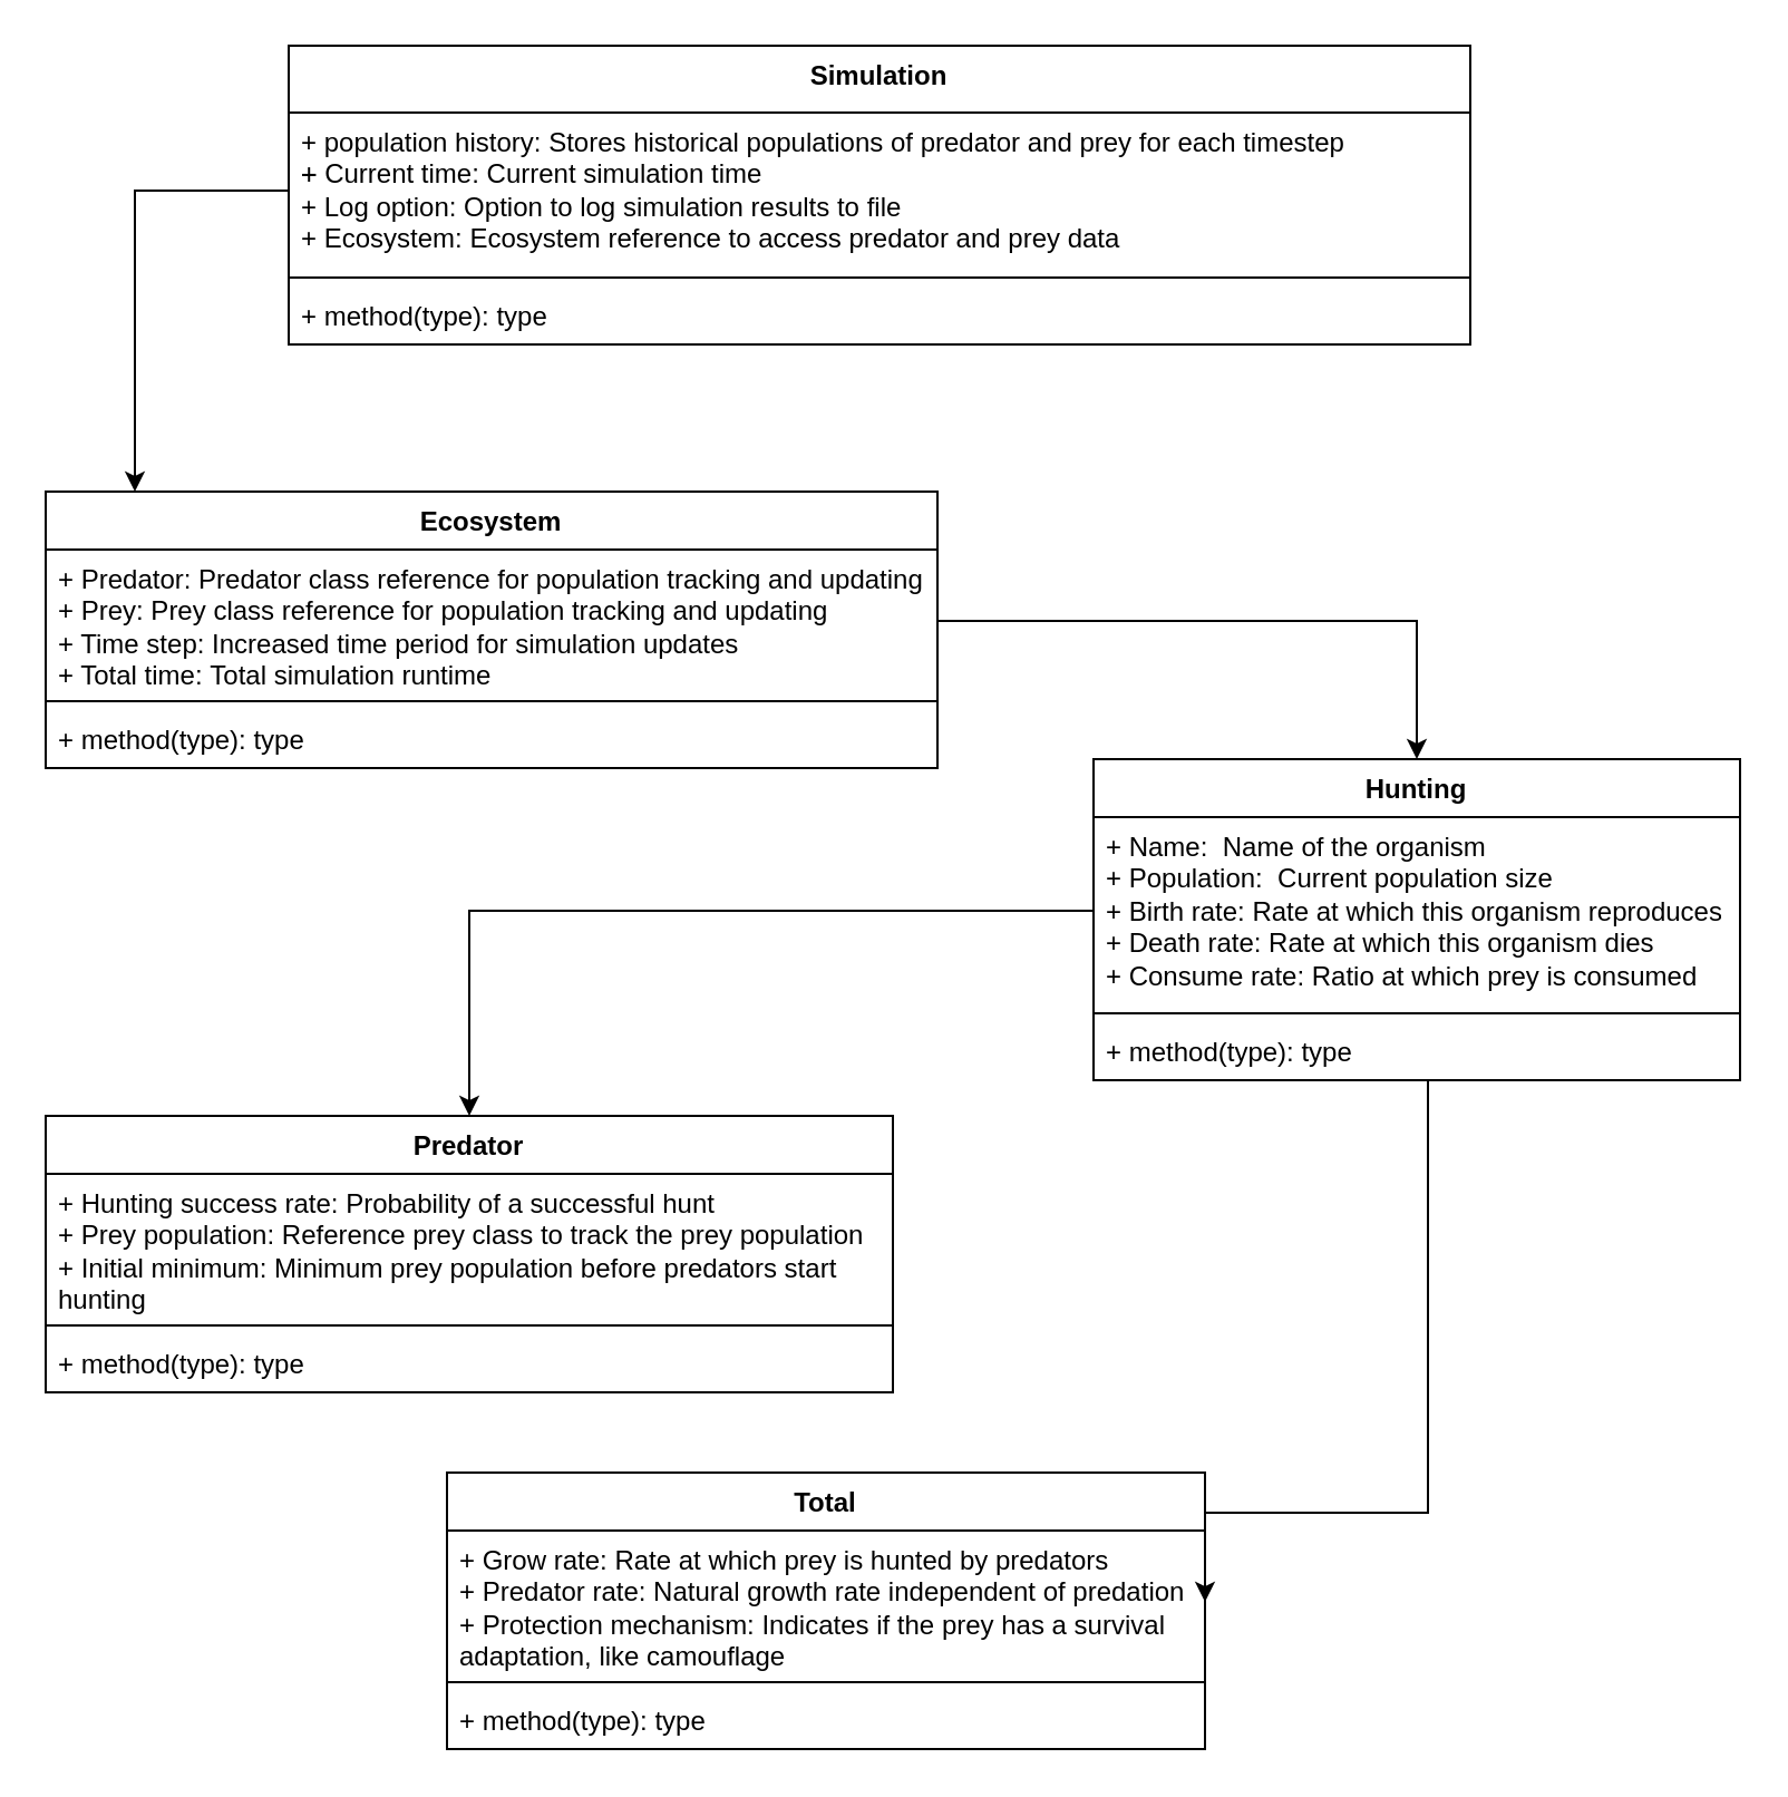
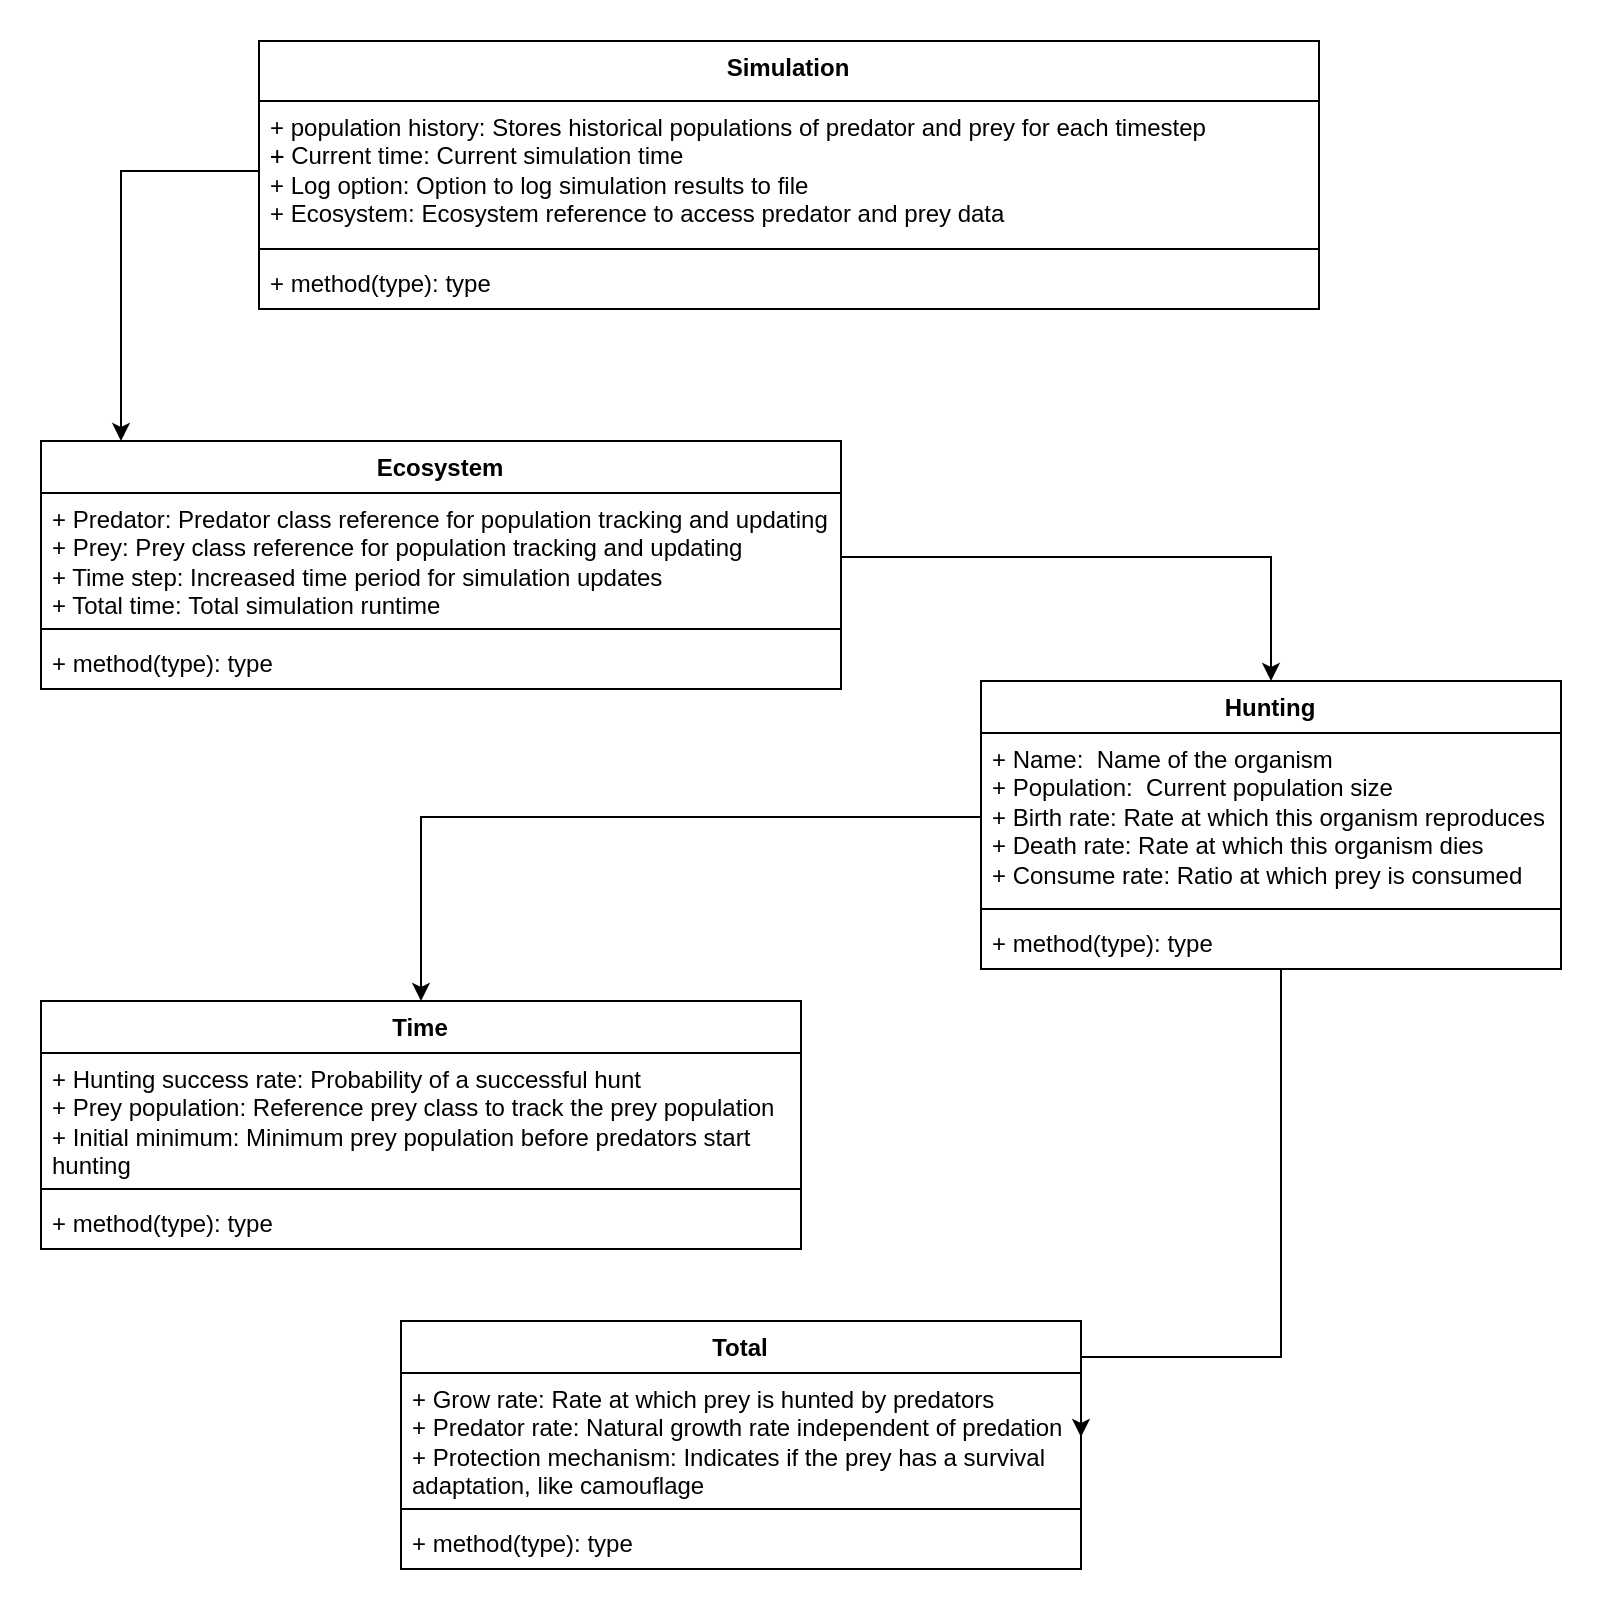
  <mxCell id="0" />
  <mxCell id="1" parent="0" />
  <mxCell id="2" value="Ecosystem" style="swimlane;fontStyle=1;align=center;verticalAlign=top;childLayout=stackLayout;horizontal=1;startSize=26;horizontalStack=0;resizeParent=1;resizeParentMax=0;resizeLast=0;collapsible=1;marginBottom=0;whiteSpace=wrap;html=1;" vertex="1" parent="1"><mxGeometry x="20" y="220" width="400" height="124" as="geometry" /></mxCell>
  <mxCell id="3" value="+ Predator: Predator class reference for population tracking and updating&lt;div&gt;+ Prey: Prey class reference for population tracking and updating&lt;br&gt;&lt;div&gt;&lt;font face=&quot;Helvetica&quot;&gt;+ Time step:&amp;nbsp;&lt;/font&gt;&lt;span style=&quot;background-color: initial;&quot;&gt;Increased time period for simulation updates&lt;/span&gt;&lt;/div&gt;&lt;div&gt;&lt;font face=&quot;Helvetica&quot;&gt;+ Total time:&amp;nbsp;&lt;/font&gt;&lt;span style=&quot;background-color: initial;&quot;&gt;Total simulation runtime&lt;/span&gt;&lt;/div&gt;&lt;/div&gt;" style="text;strokeColor=none;fillColor=none;align=left;verticalAlign=top;spacingLeft=4;spacingRight=4;overflow=hidden;rotatable=0;points=[[0,0.5],[1,0.5]];portConstraint=eastwest;whiteSpace=wrap;html=1;" vertex="1" parent="2"><mxGeometry y="26" width="400" height="64" as="geometry" /></mxCell>
  <mxCell id="4" value="" style="line;strokeWidth=1;fillColor=none;align=left;verticalAlign=middle;spacingTop=-1;spacingLeft=3;spacingRight=3;rotatable=0;labelPosition=right;points=[];portConstraint=eastwest;strokeColor=inherit;" vertex="1" parent="2"><mxGeometry y="90" width="400" height="8" as="geometry" /></mxCell>
  <mxCell id="5" value="+ method(type): type" style="text;strokeColor=none;fillColor=none;align=left;verticalAlign=top;spacingLeft=4;spacingRight=4;overflow=hidden;rotatable=0;points=[[0,0.5],[1,0.5]];portConstraint=eastwest;whiteSpace=wrap;html=1;" vertex="1" parent="2"><mxGeometry y="98" width="400" height="26" as="geometry" /></mxCell>
- <mxCell id="6" value="Predator" style="swimlane;fontStyle=1;align=center;verticalAlign=top;childLayout=stackLayout;horizontal=1;startSize=26;horizontalStack=0;resizeParent=1;resizeParentMax=0;resizeLast=0;collapsible=1;marginBottom=0;whiteSpace=wrap;html=1;" vertex="1" parent="1"><mxGeometry x="20" y="500" width="380" height="124" as="geometry" /></mxCell>
+ <mxCell id="6" value="Time" style="swimlane;fontStyle=1;align=center;verticalAlign=top;childLayout=stackLayout;horizontal=1;startSize=26;horizontalStack=0;resizeParent=1;resizeParentMax=0;resizeLast=0;collapsible=1;marginBottom=0;whiteSpace=wrap;html=1;" vertex="1" parent="1"><mxGeometry x="20" y="500" width="380" height="124" as="geometry" /></mxCell>
  <mxCell id="7" value="&lt;div&gt;+ Hunting success rate:&amp;nbsp;Probability of a successful hunt&lt;/div&gt;&lt;div&gt;+ Prey population:&amp;nbsp;Reference prey class to track the prey population&lt;/div&gt;&lt;div&gt;+&amp;nbsp;Initial minimum:&amp;nbsp;Minimum prey population before predators start hunting&lt;/div&gt;" style="text;strokeColor=none;fillColor=none;align=left;verticalAlign=top;spacingLeft=4;spacingRight=4;overflow=hidden;rotatable=0;points=[[0,0.5],[1,0.5]];portConstraint=eastwest;whiteSpace=wrap;html=1;" vertex="1" parent="6"><mxGeometry y="26" width="380" height="64" as="geometry" /></mxCell>
  <mxCell id="8" value="" style="line;strokeWidth=1;fillColor=none;align=left;verticalAlign=middle;spacingTop=-1;spacingLeft=3;spacingRight=3;rotatable=0;labelPosition=right;points=[];portConstraint=eastwest;strokeColor=inherit;" vertex="1" parent="6"><mxGeometry y="90" width="380" height="8" as="geometry" /></mxCell>
  <mxCell id="9" value="+ method(type): type" style="text;strokeColor=none;fillColor=none;align=left;verticalAlign=top;spacingLeft=4;spacingRight=4;overflow=hidden;rotatable=0;points=[[0,0.5],[1,0.5]];portConstraint=eastwest;whiteSpace=wrap;html=1;" vertex="1" parent="6"><mxGeometry y="98" width="380" height="26" as="geometry" /></mxCell>
  <mxCell id="10" value="Hunting" style="swimlane;fontStyle=1;align=center;verticalAlign=top;childLayout=stackLayout;horizontal=1;startSize=26;horizontalStack=0;resizeParent=1;resizeParentMax=0;resizeLast=0;collapsible=1;marginBottom=0;whiteSpace=wrap;html=1;" vertex="1" parent="1"><mxGeometry x="490" y="340" width="290" height="144" as="geometry" /></mxCell>
  <mxCell id="11" value="+ Name:&amp;nbsp; Name of the organism&lt;div&gt;+ Population:&amp;nbsp; Current population size&lt;/div&gt;&lt;div&gt;+ Birth rate:&amp;nbsp;Rate at which this organism reproduces&lt;/div&gt;&lt;div&gt;+ Death rate:&amp;nbsp;Rate at which this organism dies&amp;nbsp;&lt;/div&gt;&lt;div&gt;+ Consume rate:&amp;nbsp;Ratio at which prey is consumed&lt;/div&gt;" style="text;strokeColor=none;fillColor=none;align=left;verticalAlign=top;spacingLeft=4;spacingRight=4;overflow=hidden;rotatable=0;points=[[0,0.5],[1,0.5]];portConstraint=eastwest;whiteSpace=wrap;html=1;" vertex="1" parent="10"><mxGeometry y="26" width="290" height="84" as="geometry" /></mxCell>
  <mxCell id="12" value="" style="line;strokeWidth=1;fillColor=none;align=left;verticalAlign=middle;spacingTop=-1;spacingLeft=3;spacingRight=3;rotatable=0;labelPosition=right;points=[];portConstraint=eastwest;strokeColor=inherit;" vertex="1" parent="10"><mxGeometry y="110" width="290" height="8" as="geometry" /></mxCell>
  <mxCell id="13" value="+ method(type): type" style="text;strokeColor=none;fillColor=none;align=left;verticalAlign=top;spacingLeft=4;spacingRight=4;overflow=hidden;rotatable=0;points=[[0,0.5],[1,0.5]];portConstraint=eastwest;whiteSpace=wrap;html=1;" vertex="1" parent="10"><mxGeometry y="118" width="290" height="26" as="geometry" /></mxCell>
  <mxCell id="14" value="Total" style="swimlane;fontStyle=1;align=center;verticalAlign=top;childLayout=stackLayout;horizontal=1;startSize=26;horizontalStack=0;resizeParent=1;resizeParentMax=0;resizeLast=0;collapsible=1;marginBottom=0;whiteSpace=wrap;html=1;" vertex="1" parent="1"><mxGeometry x="200" y="660" width="340" height="124" as="geometry" /></mxCell>
  <mxCell id="15" value="+ Grow rate:&amp;nbsp;Rate at which prey is hunted by predators&lt;div&gt;+ Predator rate:&amp;nbsp;Natural growth rate independent of predation&lt;/div&gt;&lt;div&gt;+ Protection mechanism:&amp;nbsp;Indicates if the prey has a survival adaptation, like camouflage&lt;/div&gt;" style="text;strokeColor=none;fillColor=none;align=left;verticalAlign=top;spacingLeft=4;spacingRight=4;overflow=hidden;rotatable=0;points=[[0,0.5],[1,0.5]];portConstraint=eastwest;whiteSpace=wrap;html=1;" vertex="1" parent="14"><mxGeometry y="26" width="340" height="64" as="geometry" /></mxCell>
  <mxCell id="16" value="" style="line;strokeWidth=1;fillColor=none;align=left;verticalAlign=middle;spacingTop=-1;spacingLeft=3;spacingRight=3;rotatable=0;labelPosition=right;points=[];portConstraint=eastwest;strokeColor=inherit;" vertex="1" parent="14"><mxGeometry y="90" width="340" height="8" as="geometry" /></mxCell>
  <mxCell id="17" value="+ method(type): type" style="text;strokeColor=none;fillColor=none;align=left;verticalAlign=top;spacingLeft=4;spacingRight=4;overflow=hidden;rotatable=0;points=[[0,0.5],[1,0.5]];portConstraint=eastwest;whiteSpace=wrap;html=1;" vertex="1" parent="14"><mxGeometry y="98" width="340" height="26" as="geometry" /></mxCell>
  <mxCell id="18" value="Simulation" style="swimlane;fontStyle=1;align=center;verticalAlign=top;childLayout=stackLayout;horizontal=1;startSize=30;horizontalStack=0;resizeParent=1;resizeParentMax=0;resizeLast=0;collapsible=1;marginBottom=0;whiteSpace=wrap;html=1;" vertex="1" parent="1"><mxGeometry x="129" y="20" width="530" height="134" as="geometry" /></mxCell>
  <mxCell id="19" value="+ population history: Stores historical populations of predator and prey for each timestep&lt;div&gt;&lt;div&gt;&lt;font face=&quot;monospace&quot;&gt;+&lt;/font&gt;&lt;font face=&quot;Helvetica&quot;&gt;&amp;nbsp;&lt;/font&gt;&lt;font face=&quot;Helvetica&quot;&gt;Current time&lt;/font&gt;: Current simulation time&lt;/div&gt;&lt;div&gt;+ Log option: Option to log simulation results to file&lt;/div&gt;&lt;/div&gt;&lt;div&gt;+ Ecosystem: Ecosystem reference to access predator and prey data&lt;/div&gt;" style="text;strokeColor=none;fillColor=none;align=left;verticalAlign=top;spacingLeft=4;spacingRight=4;overflow=hidden;rotatable=0;points=[[0,0.5],[1,0.5]];portConstraint=eastwest;whiteSpace=wrap;html=1;" vertex="1" parent="18"><mxGeometry y="30" width="530" height="70" as="geometry" /></mxCell>
  <mxCell id="20" value="" style="line;strokeWidth=1;fillColor=none;align=left;verticalAlign=middle;spacingTop=-1;spacingLeft=3;spacingRight=3;rotatable=0;labelPosition=right;points=[];portConstraint=eastwest;strokeColor=inherit;" vertex="1" parent="18"><mxGeometry y="100" width="530" height="8" as="geometry" /></mxCell>
  <mxCell id="21" value="+ method(type): type" style="text;strokeColor=none;fillColor=none;align=left;verticalAlign=top;spacingLeft=4;spacingRight=4;overflow=hidden;rotatable=0;points=[[0,0.5],[1,0.5]];portConstraint=eastwest;whiteSpace=wrap;html=1;" vertex="1" parent="18"><mxGeometry y="108" width="530" height="26" as="geometry" /></mxCell>
  <mxCell id="22" style="edgeStyle=orthogonalEdgeStyle;rounded=0;orthogonalLoop=1;jettySize=auto;html=1;exitX=0;exitY=0.5;exitDx=0;exitDy=0;entryX=0.1;entryY=0;entryDx=0;entryDy=0;entryPerimeter=0;" edge="1" parent="1" source="19" target="2"><mxGeometry relative="1" as="geometry"><mxPoint x="120" y="30" as="sourcePoint" /><mxPoint x="35" y="170" as="targetPoint" /><Array as="points"><mxPoint x="60" y="85" /></Array></mxGeometry></mxCell>
  <mxCell id="23" style="edgeStyle=orthogonalEdgeStyle;rounded=0;orthogonalLoop=1;jettySize=auto;html=1;exitX=1;exitY=0.5;exitDx=0;exitDy=0;entryX=0.5;entryY=0;entryDx=0;entryDy=0;" edge="1" parent="1" source="3" target="10"><mxGeometry relative="1" as="geometry" /></mxCell>
  <mxCell id="24" style="edgeStyle=orthogonalEdgeStyle;rounded=0;orthogonalLoop=1;jettySize=auto;html=1;exitX=0;exitY=0.5;exitDx=0;exitDy=0;entryX=0.5;entryY=0;entryDx=0;entryDy=0;" edge="1" parent="1" source="11" target="6"><mxGeometry relative="1" as="geometry" /></mxCell>
  <mxCell id="25" style="edgeStyle=orthogonalEdgeStyle;rounded=0;orthogonalLoop=1;jettySize=auto;html=1;entryX=1;entryY=0.5;entryDx=0;entryDy=0;" edge="1" parent="1" source="13" target="15"><mxGeometry relative="1" as="geometry"><Array as="points"><mxPoint x="640" y="678" /></Array></mxGeometry></mxCell>
